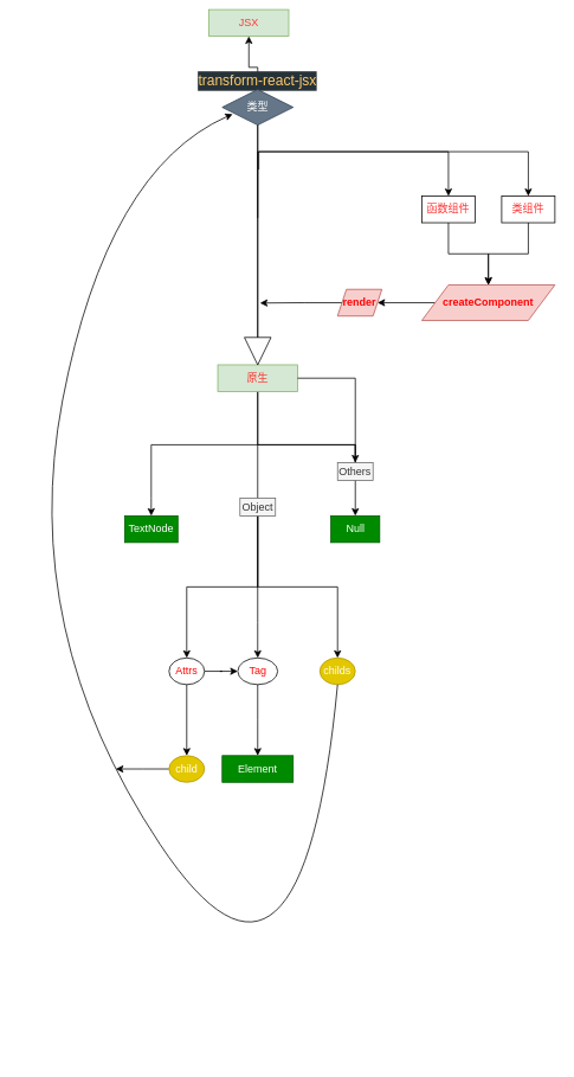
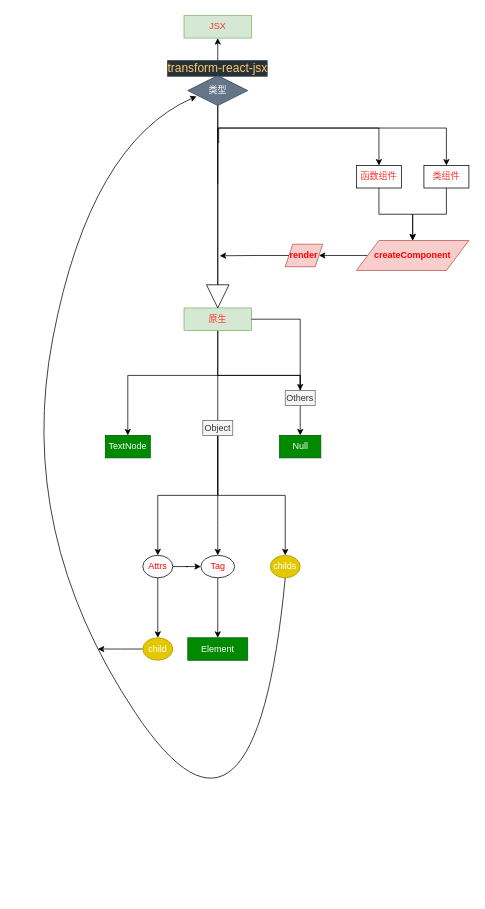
  <mxCell id="0" />
  <mxCell id="1" parent="0" />
- <mxCell id="2" value="JSX" style="rounded=0;whiteSpace=wrap;html=1;fillColor=#d5e8d4;strokeColor=#82b366;fontColor=#FF3333;" vertex="1" parent="1"><mxGeometry x="235" y="10" width="90" height="30" as="geometry" /></mxCell>
+ <mxCell id="2" value="JSX" style="rounded=0;whiteSpace=wrap;html=1;fillColor=#d5e8d4;strokeColor=#82b366;fontColor=#FF3333;" vertex="1" parent="1"><mxGeometry x="245" y="20" width="90" height="30" as="geometry" /></mxCell>
  <mxCell id="3" style="edgeStyle=orthogonalEdgeStyle;rounded=0;orthogonalLoop=1;jettySize=auto;html=1;fontColor=#FF0000;" edge="1" parent="1" source="6"><mxGeometry relative="1" as="geometry"><mxPoint x="290" y="740" as="targetPoint" /><Array as="points"><mxPoint x="290" y="700" /><mxPoint x="290" y="700" /></Array></mxGeometry></mxCell>
  <mxCell id="4" style="edgeStyle=orthogonalEdgeStyle;rounded=0;orthogonalLoop=1;jettySize=auto;html=1;fontColor=#FF0000;" edge="1" parent="1" source="24"><mxGeometry relative="1" as="geometry"><mxPoint x="400" y="580" as="targetPoint" /><Array as="points"><mxPoint x="290" y="500" /><mxPoint x="400" y="500" /><mxPoint x="400" y="560" /></Array></mxGeometry></mxCell>
  <mxCell id="5" style="edgeStyle=orthogonalEdgeStyle;rounded=0;orthogonalLoop=1;jettySize=auto;html=1;fontColor=#FF0000;" edge="1" parent="1" source="6"><mxGeometry relative="1" as="geometry"><mxPoint x="170" y="580" as="targetPoint" /><Array as="points"><mxPoint x="290" y="500" /><mxPoint x="170" y="500" /><mxPoint x="170" y="560" /></Array></mxGeometry></mxCell>
  <mxCell id="6" value="原生" style="rounded=0;whiteSpace=wrap;html=1;fillColor=#d5e8d4;strokeColor=#82b366;fontColor=#FF3333;" vertex="1" parent="1"><mxGeometry x="245" y="410" width="90" height="30" as="geometry" /></mxCell>
  <mxCell id="7" style="edgeStyle=orthogonalEdgeStyle;rounded=0;orthogonalLoop=1;jettySize=auto;html=1;exitX=0;exitY=0.5;exitDx=0;exitDy=0;exitPerimeter=0;fontColor=#FF3333;" edge="1" parent="1" source="10" target="2"><mxGeometry relative="1" as="geometry" /></mxCell>
  <mxCell id="8" style="edgeStyle=orthogonalEdgeStyle;rounded=0;orthogonalLoop=1;jettySize=auto;html=1;exitX=0.267;exitY=0.46;exitDx=0;exitDy=0;exitPerimeter=0;fontColor=#FF3333;entryX=0.5;entryY=0;entryDx=0;entryDy=0;" edge="1" parent="1" source="10" target="13"><mxGeometry relative="1" as="geometry"><mxPoint x="505" y="210" as="targetPoint" /><Array as="points"><mxPoint x="291" y="170" /><mxPoint x="505" y="170" /></Array></mxGeometry></mxCell>
  <mxCell id="9" style="edgeStyle=orthogonalEdgeStyle;rounded=0;orthogonalLoop=1;jettySize=auto;html=1;exitX=0;exitY=0;exitDx=134.55;exitDy=15;exitPerimeter=0;fontColor=#FF3333;" edge="1" parent="1" source="10"><mxGeometry relative="1" as="geometry"><mxPoint x="595" y="220" as="targetPoint" /><Array as="points"><mxPoint x="290" y="170" /><mxPoint x="595" y="170" /></Array></mxGeometry></mxCell>
  <mxCell id="10" value="" style="html=1;shadow=0;dashed=0;align=center;verticalAlign=middle;shape=mxgraph.arrows2.arrow;dy=1;dx=30.9;direction=south;notch=0;fontColor=#FF3333;" vertex="1" parent="1"><mxGeometry x="275" y="110" width="30" height="300" as="geometry" /></mxCell>
  <mxCell id="11" value="&lt;div style=&quot;color: rgb(238 , 255 , 255) ; background-color: rgb(38 , 50 , 56) ; font-size: 16px ; line-height: 22px&quot;&gt;&lt;span style=&quot;color: #ffcb6b&quot;&gt;transform-react-jsx&lt;/span&gt;&lt;/div&gt;" style="text;html=1;strokeColor=none;fillColor=none;align=center;verticalAlign=middle;whiteSpace=wrap;rounded=0;fontColor=#FF3333;" vertex="1" parent="1"><mxGeometry x="210" y="80" width="160" height="20" as="geometry" /></mxCell>
  <mxCell id="12" value="" style="edgeStyle=orthogonalEdgeStyle;rounded=0;orthogonalLoop=1;jettySize=auto;html=1;fontColor=#FF3333;" edge="1" parent="1" source="13" target="17"><mxGeometry relative="1" as="geometry" /></mxCell>
  <mxCell id="13" value="函数组件" style="rounded=0;whiteSpace=wrap;html=1;fontColor=#FF3333;" vertex="1" parent="1"><mxGeometry x="475" y="220" width="60" height="30" as="geometry" /></mxCell>
  <mxCell id="14" value="" style="edgeStyle=orthogonalEdgeStyle;rounded=0;orthogonalLoop=1;jettySize=auto;html=1;fontColor=#FF3333;" edge="1" parent="1" source="15" target="17"><mxGeometry relative="1" as="geometry" /></mxCell>
  <mxCell id="15" value="类组件" style="rounded=0;whiteSpace=wrap;html=1;fontColor=#FF3333;" vertex="1" parent="1"><mxGeometry x="565" y="220" width="60" height="30" as="geometry" /></mxCell>
  <mxCell id="16" value="" style="edgeStyle=orthogonalEdgeStyle;rounded=0;orthogonalLoop=1;jettySize=auto;html=1;fontColor=#FF0000;" edge="1" parent="1" source="17" target="19"><mxGeometry relative="1" as="geometry" /></mxCell>
  <mxCell id="17" value="createComponent" style="shape=parallelogram;perimeter=parallelogramPerimeter;whiteSpace=wrap;html=1;fillColor=#f8cecc;strokeColor=#b85450;fontColor=#FF0000;fontStyle=1" vertex="1" parent="1"><mxGeometry x="475" y="320" width="150" height="40" as="geometry" /></mxCell>
  <mxCell id="18" style="edgeStyle=orthogonalEdgeStyle;rounded=0;orthogonalLoop=1;jettySize=auto;html=1;entryX=0.768;entryY=0.415;entryDx=0;entryDy=0;entryPerimeter=0;fontColor=#FF0000;" edge="1" parent="1" source="19" target="10"><mxGeometry relative="1" as="geometry" /></mxCell>
  <mxCell id="19" value="render" style="shape=parallelogram;perimeter=parallelogramPerimeter;whiteSpace=wrap;html=1;fillColor=#f8cecc;strokeColor=#b85450;fontColor=#FF0000;fontStyle=1" vertex="1" parent="1"><mxGeometry x="380" y="325" width="50" height="30" as="geometry" /></mxCell>
  <mxCell id="20" value="TextNode" style="rounded=0;whiteSpace=wrap;html=1;fontColor=#ffffff;fillColor=#008a00;strokeColor=#005700;" vertex="1" parent="1"><mxGeometry x="140" y="580" width="60" height="30" as="geometry" /></mxCell>
  <mxCell id="21" style="edgeStyle=orthogonalEdgeStyle;rounded=0;orthogonalLoop=1;jettySize=auto;html=1;fontColor=#FF0000;" edge="1" parent="1" source="23"><mxGeometry relative="1" as="geometry"><mxPoint x="210" y="740" as="targetPoint" /><Array as="points"><mxPoint x="290" y="660" /><mxPoint x="210" y="660" /></Array></mxGeometry></mxCell>
  <mxCell id="22" style="edgeStyle=orthogonalEdgeStyle;rounded=0;orthogonalLoop=1;jettySize=auto;html=1;fontColor=#FF0000;" edge="1" parent="1" source="23"><mxGeometry relative="1" as="geometry"><mxPoint x="380" y="740" as="targetPoint" /><Array as="points"><mxPoint x="290" y="660" /><mxPoint x="380" y="660" /></Array></mxGeometry></mxCell>
  <mxCell id="23" value="Object" style="text;html=1;strokeColor=#666666;fillColor=#f5f5f5;align=center;verticalAlign=middle;whiteSpace=wrap;rounded=0;fontColor=#333333;" vertex="1" parent="1"><mxGeometry x="270" y="560" width="40" height="20" as="geometry" /></mxCell>
  <mxCell id="24" value="Others" style="text;html=1;strokeColor=#666666;fillColor=#f5f5f5;align=center;verticalAlign=middle;whiteSpace=wrap;rounded=0;fontColor=#333333;" vertex="1" parent="1"><mxGeometry x="380" y="520" width="40" height="20" as="geometry" /></mxCell>
  <mxCell id="25" style="edgeStyle=orthogonalEdgeStyle;rounded=0;orthogonalLoop=1;jettySize=auto;html=1;fontColor=#FF0000;" edge="1" parent="1" source="6" target="24"><mxGeometry relative="1" as="geometry"><mxPoint x="400" y="580" as="targetPoint" /><mxPoint x="290" y="440" as="sourcePoint" /><Array as="points" /></mxGeometry></mxCell>
  <mxCell id="26" value="Null" style="rounded=0;whiteSpace=wrap;html=1;fontColor=#ffffff;fillColor=#008a00;strokeColor=#005700;" vertex="1" parent="1"><mxGeometry x="372.5" y="580" width="55" height="30" as="geometry" /></mxCell>
  <mxCell id="27" style="edgeStyle=orthogonalEdgeStyle;rounded=0;orthogonalLoop=1;jettySize=auto;html=1;fontColor=#FF0000;" edge="1" parent="1" source="28"><mxGeometry relative="1" as="geometry"><mxPoint x="290" y="850" as="targetPoint" /></mxGeometry></mxCell>
  <mxCell id="28" value="Tag" style="ellipse;whiteSpace=wrap;html=1;fontColor=#FF0000;" vertex="1" parent="1"><mxGeometry x="267.5" y="740" width="45" height="30" as="geometry" /></mxCell>
  <mxCell id="29" value="" style="edgeStyle=orthogonalEdgeStyle;rounded=0;orthogonalLoop=1;jettySize=auto;html=1;fontColor=#FF0000;" edge="1" parent="1" source="31" target="28"><mxGeometry relative="1" as="geometry" /></mxCell>
  <mxCell id="30" value="" style="edgeStyle=orthogonalEdgeStyle;rounded=0;orthogonalLoop=1;jettySize=auto;html=1;fontColor=#FF0000;" edge="1" parent="1" source="31" target="33"><mxGeometry relative="1" as="geometry" /></mxCell>
  <mxCell id="31" value="Attrs" style="ellipse;whiteSpace=wrap;html=1;fontColor=#FF0000;" vertex="1" parent="1"><mxGeometry x="190" y="740" width="40" height="30" as="geometry" /></mxCell>
  <mxCell id="32" style="edgeStyle=orthogonalEdgeStyle;rounded=0;orthogonalLoop=1;jettySize=auto;html=1;fontColor=#FF0000;" edge="1" parent="1" source="33"><mxGeometry relative="1" as="geometry"><mxPoint x="130" y="865" as="targetPoint" /></mxGeometry></mxCell>
  <mxCell id="33" value="child" style="ellipse;whiteSpace=wrap;html=1;fontColor=#ffffff;fillColor=#e3c800;strokeColor=#B09500;" vertex="1" parent="1"><mxGeometry x="190" y="850" width="40" height="30" as="geometry" /></mxCell>
  <mxCell id="34" value="childs" style="ellipse;whiteSpace=wrap;html=1;fontColor=#ffffff;fillColor=#e3c800;strokeColor=#B09500;" vertex="1" parent="1"><mxGeometry x="360" y="740" width="40" height="30" as="geometry" /></mxCell>
  <mxCell id="35" value="Element" style="rounded=0;whiteSpace=wrap;html=1;fontColor=#ffffff;fillColor=#008a00;strokeColor=#005700;" vertex="1" parent="1"><mxGeometry x="250" y="850" width="80" height="30" as="geometry" /></mxCell>
  <mxCell id="36" value="" style="curved=1;endArrow=classic;html=1;fontColor=#FF0000;exitX=0.5;exitY=1;exitDx=0;exitDy=0;entryX=0.146;entryY=0.691;entryDx=0;entryDy=0;entryPerimeter=0;" edge="1" parent="1" source="34" target="37"><mxGeometry width="50" height="50" relative="1" as="geometry"><mxPoint x="480" y="600" as="sourcePoint" /><mxPoint x="530" y="550" as="targetPoint" /><Array as="points"><mxPoint x="340" y="1190" /><mxPoint y="710" x="20" /><mxPoint x="120" y="190" /></Array></mxGeometry></mxCell>
  <mxCell id="37" value="类型" style="rhombus;whiteSpace=wrap;html=1;fontColor=#ffffff;fillColor=#647687;strokeColor=#314354;" vertex="1" parent="1"><mxGeometry x="250" y="100" width="80" height="40" as="geometry" /></mxCell>
